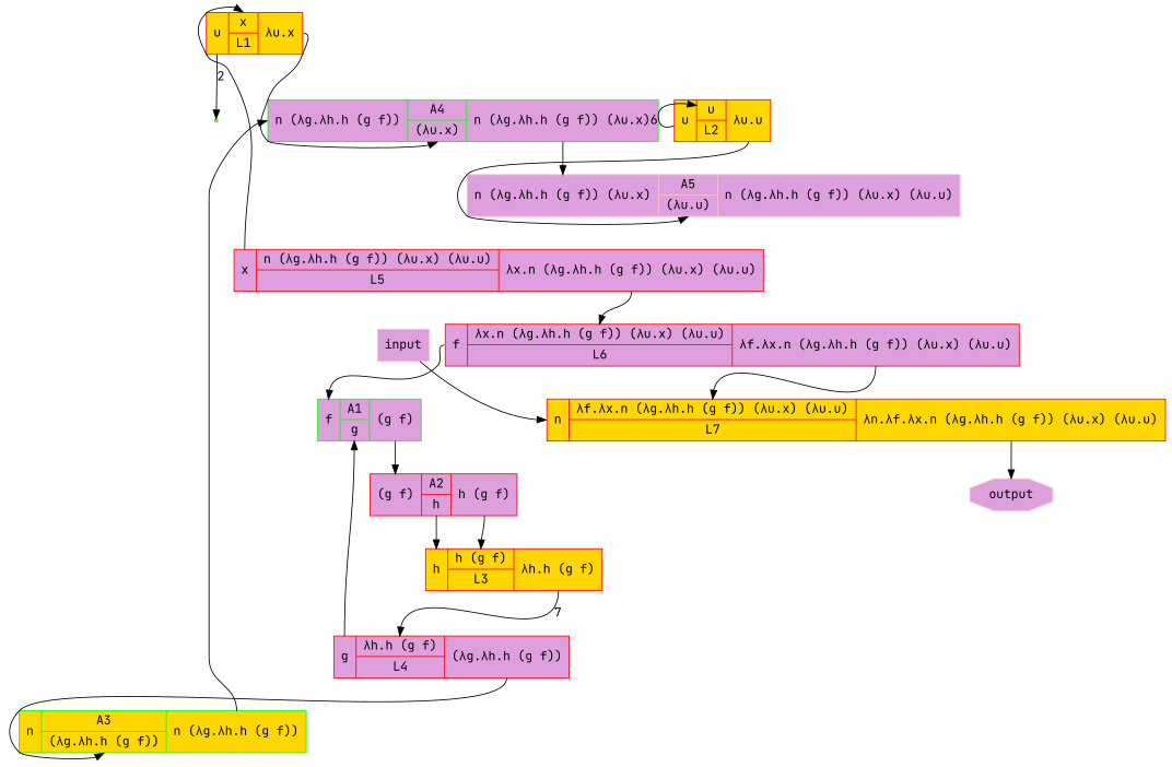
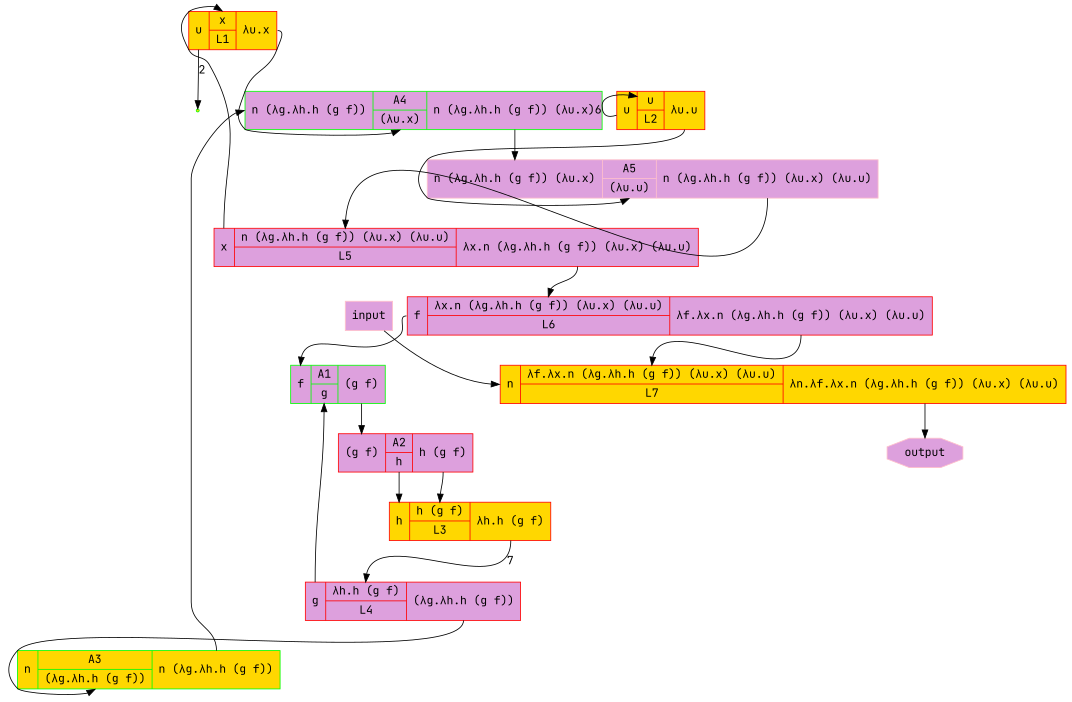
  digraph {
    fontname="JetBrains Mono"
    rankdir=TB
    node [color=red fillcolor=plum fontname="JetBrains Mono" shape=record style=filled]
    edge [fontname="JetBrains Mono" headport=mi tailport=ro]
    n1 [fillcolor=gold label="<lo> u |{<mi> x|L1} | <ro> λu.x"]
    n2 [color=green label="<li> n (λg.λh.h (g f)) |{A4|<mo> (λu.x)} | <ri> n (λg.λh.h (g f)) (λu.x)"]
    T [color=green fillcolor=gold shape=point]
    n4 [color=pink label="<li> n (λg.λh.h (g f)) (λu.x) |{A5|<mo> (λu.u)} | <ri> n (λg.λh.h (g f)) (λu.x) (λu.u)"]
    n5 [fillcolor=gold label="<lo> u |{<mi> u|L2} | <ro> λu.u"]
    n6 [label="<lo> x |{<mi> n (λg.λh.h (g f)) (λu.x) (λu.u)|L5} | <ro> λx.n (λg.λh.h (g f)) (λu.x) (λu.u)"]
    n7 [fillcolor=gold label="<lo> h |{<mi> h (g f)|L3} | <ro> λh.h (g f)"]
    n8 [label="<lo> g |{<mi> λh.h (g f)|L4} | <ro> (λg.λh.h (g f))"]
    n9 [color=green label="<li> f |{A1|<mo> g} | <ri> (g f)"]
    n10 [color=green fillcolor=gold label="<li> n |{A3|<mo> (λg.λh.h (g f))} | <ri> n (λg.λh.h (g f))"]
    n11 [label="<li> (g f) |{A2|<mo> h} | <ri> h (g f)"]
    n12 [label="<lo> f |{<mi> λx.n (λg.λh.h (g f)) (λu.x) (λu.u)|L6} | <ro> λf.λx.n (λg.λh.h (g f)) (λu.x) (λu.u)"]
    n13 [fillcolor=gold label="<lo> n |{<mi> λf.λx.n (λg.λh.h (g f)) (λu.x) (λu.u)|L7} | <ro> λn.λf.λx.n (λg.λh.h (g f)) (λu.x) (λu.u)"]
    output [color=pink shape=octagon]
    input [color=pink shape=box]
    n1 -> n2 [headport=mo]
    n1 -> T [label=2 tailport=lo]
    n2 -> n4 [headport=li tailport=ri]
+   n4 -> n6 [tailport=ri]
    n5 -> n4 [headport=mo]
    n5 -> n5 [label=6 tailport=lo]
    n6 -> n1 [tailport=lo]
    n6 -> n12
    n7 -> n8 [label=7]
    n8 -> n9 [headport=mo tailport=lo]
    n8 -> n10 [headport=mo]
    n9 -> n11 [headport=li tailport=ri]
    n10 -> n2 [headport=li tailport=ri]
    n11 -> n7 [tailport=ri]
    n11 -> n7 [headport=lo tailport=mo]
    n12 -> n9 [headport=li tailport=lo]
    n12 -> n13
    n13 -> output
    input -> n13 [headport=lo]
  }
